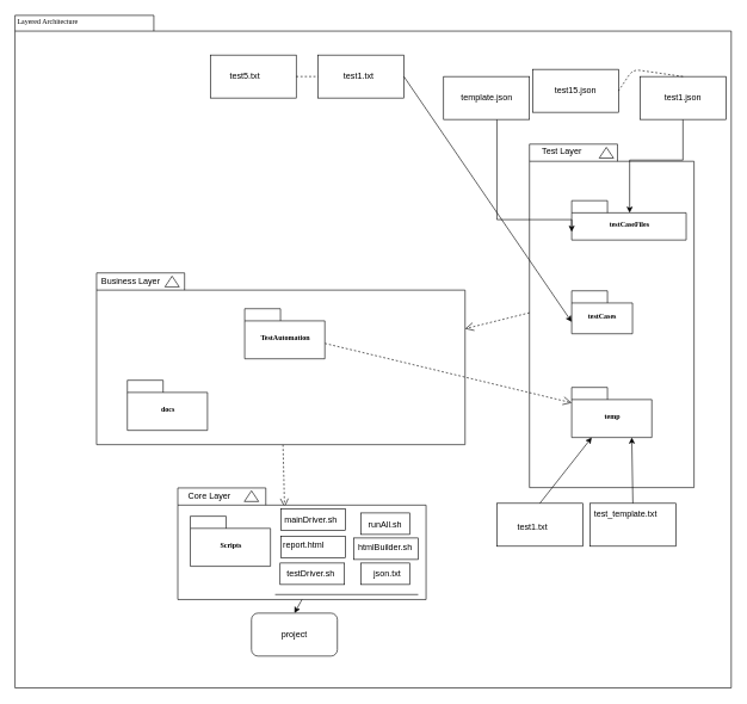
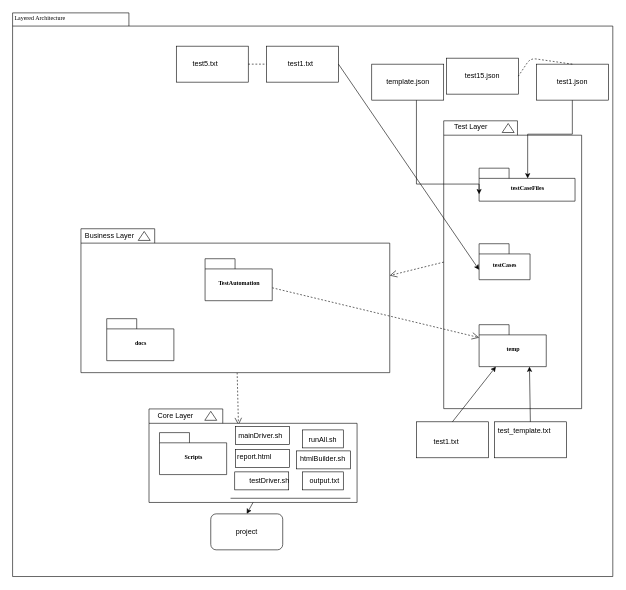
  <mxCell id="0" />
  <mxCell id="1" parent="0" />
  <mxCell id="2" value="" style="shape=folder;fontStyle=1;spacingTop=10;tabWidth=194;tabHeight=22;tabPosition=left;html=1;rounded=0;shadow=0;comic=0;labelBackgroundColor=none;strokeColor=#000000;strokeWidth=1;fillColor=none;fontFamily=Verdana;fontSize=10;fontColor=#000000;align=center;" parent="1" vertex="1"><mxGeometry x="20.5" y="20.5" width="1001" height="940" as="geometry" /></mxCell>
  <mxCell id="3" value="" style="group" parent="1" vertex="1" connectable="0"><mxGeometry x="739.5" y="200.5" width="230" height="480" as="geometry" /></mxCell>
  <mxCell id="4" value="" style="group" parent="3" vertex="1" connectable="0"><mxGeometry width="230" height="480" as="geometry" /></mxCell>
  <mxCell id="5" value="" style="shape=folder;fontStyle=1;spacingTop=10;tabWidth=123;tabHeight=24;tabPosition=left;html=1;rounded=0;shadow=0;comic=0;labelBackgroundColor=none;strokeColor=#000000;strokeWidth=1;fillColor=#ffffff;fontFamily=Verdana;fontSize=10;fontColor=#000000;align=center;" parent="4" vertex="1"><mxGeometry width="230" height="480" as="geometry" /></mxCell>
  <mxCell id="6" value="" style="triangle;whiteSpace=wrap;html=1;rounded=0;shadow=0;comic=0;labelBackgroundColor=none;strokeColor=#000000;strokeWidth=1;fillColor=#ffffff;fontFamily=Verdana;fontSize=10;fontColor=#000000;align=center;rotation=-90;" parent="4" vertex="1"><mxGeometry x="100" y="2" width="15" height="20" as="geometry" /></mxCell>
  <mxCell id="7" value="testCaseFiles" style="shape=folder;fontStyle=1;spacingTop=10;tabWidth=50;tabHeight=17;tabPosition=left;html=1;rounded=0;shadow=0;comic=0;labelBackgroundColor=none;strokeColor=#000000;strokeWidth=1;fillColor=#ffffff;fontFamily=Verdana;fontSize=10;fontColor=#000000;align=center;" parent="4" vertex="1"><mxGeometry x="59" y="79" width="160" height="55" as="geometry" /></mxCell>
  <mxCell id="8" value="testCases" style="shape=folder;fontStyle=1;spacingTop=10;tabWidth=50;tabHeight=17;tabPosition=left;html=1;rounded=0;shadow=0;comic=0;labelBackgroundColor=none;strokeColor=#000000;strokeWidth=1;fillColor=#ffffff;fontFamily=Verdana;fontSize=10;fontColor=#000000;align=center;" parent="4" vertex="1"><mxGeometry x="59" y="205" width="85" height="60" as="geometry" /></mxCell>
  <mxCell id="9" value="temp" style="shape=folder;fontStyle=1;spacingTop=10;tabWidth=50;tabHeight=17;tabPosition=left;html=1;rounded=0;shadow=0;comic=0;labelBackgroundColor=none;strokeColor=#000000;strokeWidth=1;fillColor=#ffffff;fontFamily=Verdana;fontSize=10;fontColor=#000000;align=center;" parent="4" vertex="1"><mxGeometry x="59" y="340" width="112" height="70" as="geometry" /></mxCell>
  <mxCell id="10" value="Test Layer" style="text;html=1;strokeColor=none;fillColor=none;align=center;verticalAlign=middle;whiteSpace=wrap;rounded=0;" vertex="1" parent="4"><mxGeometry width="90" height="20" as="geometry" /></mxCell>
  <mxCell id="11" style="edgeStyle=none;rounded=0;html=1;entryX=0.43;entryY=0.173;entryPerimeter=0;dashed=1;labelBackgroundColor=none;startFill=0;endArrow=open;endFill=0;endSize=10;fontFamily=Verdana;fontSize=10;" parent="1" source="12" target="16" edge="1"><mxGeometry relative="1" as="geometry" /></mxCell>
  <mxCell id="12" value="" style="shape=folder;fontStyle=1;spacingTop=10;tabWidth=123;tabHeight=24;tabPosition=left;html=1;rounded=0;shadow=0;comic=0;labelBackgroundColor=none;strokeColor=#000000;strokeWidth=1;fillColor=#ffffff;fontFamily=Verdana;fontSize=10;fontColor=#000000;align=center;" parent="1" vertex="1"><mxGeometry x="134.5" y="380.5" width="515" height="240" as="geometry" /></mxCell>
  <mxCell id="13" style="edgeStyle=none;rounded=0;html=1;dashed=1;labelBackgroundColor=none;startFill=0;endArrow=open;endFill=0;endSize=10;fontFamily=Verdana;fontSize=10;" parent="1" source="14" target="9" edge="1"><mxGeometry relative="1" as="geometry" /></mxCell>
  <mxCell id="14" value="TestAutomation" style="shape=folder;fontStyle=1;spacingTop=10;tabWidth=50;tabHeight=17;tabPosition=left;html=1;rounded=0;shadow=0;comic=0;labelBackgroundColor=none;strokeColor=#000000;strokeWidth=1;fillColor=#ffffff;fontFamily=Verdana;fontSize=10;fontColor=#000000;align=center;" parent="1" vertex="1"><mxGeometry x="341.5" y="430.5" width="112" height="70" as="geometry" /></mxCell>
  <mxCell id="15" value="docs" style="shape=folder;fontStyle=1;spacingTop=10;tabWidth=50;tabHeight=17;tabPosition=left;html=1;rounded=0;shadow=0;comic=0;labelBackgroundColor=none;strokeColor=#000000;strokeWidth=1;fillColor=#ffffff;fontFamily=Verdana;fontSize=10;fontColor=#000000;align=center;" parent="1" vertex="1"><mxGeometry x="177.5" y="530.5" width="112" height="70" as="geometry" /></mxCell>
  <mxCell id="16" value="" style="shape=folder;fontStyle=1;spacingTop=10;tabWidth=123;tabHeight=24;tabPosition=left;html=1;rounded=0;shadow=0;comic=0;labelBackgroundColor=none;strokeColor=#000000;strokeWidth=1;fillColor=#ffffff;fontFamily=Verdana;fontSize=10;fontColor=#000000;align=center;" parent="1" vertex="1"><mxGeometry x="248" y="681" width="347" height="156" as="geometry" /></mxCell>
  <mxCell id="17" value="" style="triangle;whiteSpace=wrap;html=1;rounded=0;shadow=0;comic=0;labelBackgroundColor=none;strokeColor=#000000;strokeWidth=1;fillColor=#ffffff;fontFamily=Verdana;fontSize=10;fontColor=#000000;align=center;rotation=-90;" parent="1" vertex="1"><mxGeometry x="343.5" y="682.5" width="15" height="20" as="geometry" /></mxCell>
  <mxCell id="18" value="Scripts" style="shape=folder;fontStyle=1;spacingTop=10;tabWidth=50;tabHeight=17;tabPosition=left;html=1;rounded=0;shadow=0;comic=0;labelBackgroundColor=none;strokeColor=#000000;strokeWidth=1;fillColor=#ffffff;fontFamily=Verdana;fontSize=10;fontColor=#000000;align=center;" parent="1" vertex="1"><mxGeometry x="265.5" y="720.5" width="112" height="70" as="geometry" /></mxCell>
  <mxCell id="19" value="" style="triangle;whiteSpace=wrap;html=1;rounded=0;shadow=0;comic=0;labelBackgroundColor=none;strokeColor=#000000;strokeWidth=1;fillColor=#ffffff;fontFamily=Verdana;fontSize=10;fontColor=#000000;align=center;rotation=-90;" parent="1" vertex="1"><mxGeometry x="232.5" y="382.5" width="15" height="20" as="geometry" /></mxCell>
  <mxCell id="20" value="Layered Architecture" style="text;html=1;align=left;verticalAlign=top;spacingTop=-4;fontSize=10;fontFamily=Verdana;fontColor=#000000;" parent="1" vertex="1"><mxGeometry x="21.5" y="20.5" width="130" height="20" as="geometry" /></mxCell>
  <mxCell id="21" value="Business Layer" style="text;html=1;strokeColor=none;fillColor=none;align=center;verticalAlign=middle;whiteSpace=wrap;rounded=0;" vertex="1" parent="1"><mxGeometry x="140" y="383" width="85" height="20" as="geometry" /></mxCell>
  <mxCell id="22" value="Core Layer" style="text;html=1;strokeColor=none;fillColor=none;align=center;verticalAlign=middle;whiteSpace=wrap;rounded=0;" vertex="1" parent="1"><mxGeometry x="250" y="683" width="85" height="20" as="geometry" /></mxCell>
  <mxCell id="23" value="" style="endArrow=classic;html=1;exitX=0.5;exitY=1;exitDx=0;exitDy=0;exitPerimeter=0;entryX=0.5;entryY=0;entryDx=0;entryDy=0;" edge="1" parent="1" source="16" target="24"><mxGeometry width="50" height="50" relative="1" as="geometry"><mxPoint x="24" y="1036" as="sourcePoint" /><mxPoint x="74" y="986" as="targetPoint" /></mxGeometry></mxCell>
  <mxCell id="24" value="" style="rounded=1;whiteSpace=wrap;html=1;" vertex="1" parent="1"><mxGeometry x="351" y="856" width="120" height="60" as="geometry" /></mxCell>
  <mxCell id="25" value="project" style="text;html=1;strokeColor=none;fillColor=none;align=center;verticalAlign=middle;whiteSpace=wrap;rounded=0;" vertex="1" parent="1"><mxGeometry x="391" y="876" width="40" height="20" as="geometry" /></mxCell>
  <mxCell id="26" style="edgeStyle=none;rounded=0;html=1;dashed=1;labelBackgroundColor=none;startFill=0;endArrow=open;endFill=0;endSize=10;fontFamily=Verdana;fontSize=10;exitX=0;exitY=0.491;exitPerimeter=0;entryX=0;entryY=0;entryDx=515;entryDy=78;entryPerimeter=0;exitDx=0;exitDy=0;" edge="1" parent="1" source="5" target="12"><mxGeometry relative="1" as="geometry"><mxPoint x="659.56" y="379.34" as="sourcePoint" /><mxPoint x="739" y="440.28" as="targetPoint" /></mxGeometry></mxCell>
  <mxCell id="27" value="" style="edgeStyle=orthogonalEdgeStyle;rounded=0;orthogonalLoop=1;jettySize=auto;html=1;entryX=0;entryY=0;entryDx=0;entryDy=43.5;entryPerimeter=0;" edge="1" parent="1" source="29" target="7"><mxGeometry relative="1" as="geometry"><mxPoint x="679.5" y="246" as="targetPoint" /><Array as="points"><mxPoint x="694" y="306" /><mxPoint x="799" y="306" /></Array></mxGeometry></mxCell>
  <mxCell id="28" value="" style="edgeStyle=orthogonalEdgeStyle;rounded=0;orthogonalLoop=1;jettySize=auto;html=1;entryX=0;entryY=0;entryDx=81;entryDy=17;entryPerimeter=0;exitX=0.5;exitY=1;exitDx=0;exitDy=0;" edge="1" parent="1" source="30" target="7"><mxGeometry relative="1" as="geometry" /></mxCell>
  <mxCell id="29" value="" style="rounded=0;whiteSpace=wrap;html=1;" vertex="1" parent="1"><mxGeometry x="619.5" y="106" width="120" height="60" as="geometry" /></mxCell>
  <mxCell id="30" value="" style="rounded=0;whiteSpace=wrap;html=1;" vertex="1" parent="1"><mxGeometry x="894" y="106" width="120" height="60" as="geometry" /></mxCell>
  <mxCell id="31" value="" style="rounded=0;whiteSpace=wrap;html=1;" vertex="1" parent="1"><mxGeometry x="744" y="96" width="120" height="60" as="geometry" /></mxCell>
  <mxCell id="32" value="template.json" style="text;html=1;strokeColor=none;fillColor=none;align=center;verticalAlign=middle;whiteSpace=wrap;rounded=0;" vertex="1" parent="1"><mxGeometry x="659.5" y="126" width="40" height="20" as="geometry" /></mxCell>
  <mxCell id="33" value="test1.json" style="text;html=1;strokeColor=none;fillColor=none;align=center;verticalAlign=middle;whiteSpace=wrap;rounded=0;" vertex="1" parent="1"><mxGeometry x="934" y="126" width="40" height="20" as="geometry" /></mxCell>
  <mxCell id="34" value="test15.json" style="text;html=1;strokeColor=none;fillColor=none;align=center;verticalAlign=middle;whiteSpace=wrap;rounded=0;" vertex="1" parent="1"><mxGeometry x="784" y="116" width="40" height="20" as="geometry" /></mxCell>
  <mxCell id="35" value="" style="endArrow=none;dashed=1;html=1;entryX=1;entryY=0.5;entryDx=0;entryDy=0;exitX=0.5;exitY=0;exitDx=0;exitDy=0;" edge="1" parent="1" source="30" target="31"><mxGeometry width="50" height="50" relative="1" as="geometry"><mxPoint x="739.5" y="86" as="sourcePoint" /><mxPoint x="939.5" y="56" as="targetPoint" /><Array as="points"><mxPoint x="884" y="96" /></Array></mxGeometry></mxCell>
  <mxCell id="36" value="" style="rounded=0;whiteSpace=wrap;html=1;" vertex="1" parent="1"><mxGeometry x="444" y="76" width="120" height="60" as="geometry" /></mxCell>
  <mxCell id="37" value="test1.txt" style="text;html=1;strokeColor=none;fillColor=none;align=center;verticalAlign=middle;whiteSpace=wrap;rounded=0;" vertex="1" parent="1"><mxGeometry x="481" y="96" width="40" height="20" as="geometry" /></mxCell>
  <mxCell id="38" value="" style="rounded=0;whiteSpace=wrap;html=1;" vertex="1" parent="1"><mxGeometry x="293.5" y="76" width="120" height="60" as="geometry" /></mxCell>
  <mxCell id="39" value="test5.txt" style="text;html=1;strokeColor=none;fillColor=none;align=center;verticalAlign=middle;whiteSpace=wrap;rounded=0;" vertex="1" parent="1"><mxGeometry x="321.5" y="96" width="40" height="20" as="geometry" /></mxCell>
  <mxCell id="40" value="" style="endArrow=none;dashed=1;html=1;entryX=0;entryY=0.5;entryDx=0;entryDy=0;exitX=1;exitY=0.5;exitDx=0;exitDy=0;" edge="1" parent="1" source="38" target="36"><mxGeometry width="50" height="50" relative="1" as="geometry"><mxPoint x="392" y="195.5" as="sourcePoint" /><mxPoint x="442" y="145.5" as="targetPoint" /></mxGeometry></mxCell>
  <mxCell id="41" value="" style="endArrow=classic;html=1;entryX=0;entryY=0;entryDx=0;entryDy=43.5;entryPerimeter=0;exitX=1;exitY=0.5;exitDx=0;exitDy=0;" edge="1" parent="1" source="36" target="8"><mxGeometry width="50" height="50" relative="1" as="geometry"><mxPoint x="154" y="1036" as="sourcePoint" /><mxPoint x="204" y="986" as="targetPoint" /></mxGeometry></mxCell>
  <mxCell id="42" value="" style="rounded=0;whiteSpace=wrap;html=1;" vertex="1" parent="1"><mxGeometry x="824" y="702.5" width="120" height="60" as="geometry" /></mxCell>
  <mxCell id="43" value="test_template.txt" style="text;html=1;strokeColor=none;fillColor=none;align=center;verticalAlign=middle;whiteSpace=wrap;rounded=0;" vertex="1" parent="1"><mxGeometry x="844" y="708" width="60" height="20" as="geometry" /></mxCell>
  <mxCell id="44" value="" style="rounded=0;whiteSpace=wrap;html=1;" vertex="1" parent="1"><mxGeometry x="694" y="702.5" width="120" height="60" as="geometry" /></mxCell>
  <mxCell id="45" value="test1.txt" style="text;html=1;strokeColor=none;fillColor=none;align=center;verticalAlign=middle;whiteSpace=wrap;rounded=0;" vertex="1" parent="1"><mxGeometry x="724" y="725.5" width="40" height="20" as="geometry" /></mxCell>
  <mxCell id="46" value="" style="endArrow=classic;html=1;entryX=0.25;entryY=1;entryDx=0;entryDy=0;entryPerimeter=0;exitX=0.5;exitY=0;exitDx=0;exitDy=0;" edge="1" parent="1" source="44" target="9"><mxGeometry width="50" height="50" relative="1" as="geometry"><mxPoint x="154" y="1036" as="sourcePoint" /><mxPoint x="204" y="986" as="targetPoint" /></mxGeometry></mxCell>
  <mxCell id="47" value="" style="endArrow=classic;html=1;entryX=0.75;entryY=1;entryDx=0;entryDy=0;entryPerimeter=0;exitX=0.5;exitY=0;exitDx=0;exitDy=0;" edge="1" parent="1" source="42" target="9"><mxGeometry width="50" height="50" relative="1" as="geometry"><mxPoint x="154" y="1036" as="sourcePoint" /><mxPoint x="204" y="986" as="targetPoint" /></mxGeometry></mxCell>
  <mxCell id="48" value="" style="rounded=0;whiteSpace=wrap;html=1;" vertex="1" parent="1"><mxGeometry x="392" y="710.5" width="90" height="30" as="geometry" /></mxCell>
  <mxCell id="49" value="" style="rounded=0;whiteSpace=wrap;html=1;" vertex="1" parent="1"><mxGeometry x="392" y="748.5" width="90" height="30" as="geometry" /></mxCell>
  <mxCell id="50" value="" style="rounded=0;whiteSpace=wrap;html=1;" vertex="1" parent="1"><mxGeometry x="391" y="786" width="90" height="30" as="geometry" /></mxCell>
  <mxCell id="51" value="" style="rounded=0;whiteSpace=wrap;html=1;" vertex="1" parent="1"><mxGeometry x="504" y="786" width="68" height="30" as="geometry" /></mxCell>
  <mxCell id="52" value="" style="rounded=0;whiteSpace=wrap;html=1;" vertex="1" parent="1"><mxGeometry x="494" y="751" width="90" height="30" as="geometry" /></mxCell>
  <mxCell id="53" value="" style="rounded=0;whiteSpace=wrap;html=1;" vertex="1" parent="1"><mxGeometry x="504" y="716" width="68" height="30" as="geometry" /></mxCell>
  <mxCell id="54" value="mainDriver.sh" style="text;html=1;strokeColor=none;fillColor=none;align=center;verticalAlign=middle;whiteSpace=wrap;rounded=0;" vertex="1" parent="1"><mxGeometry x="413.5" y="716" width="40" height="20" as="geometry" /></mxCell>
  <mxCell id="55" value="report.html" style="text;html=1;strokeColor=none;fillColor=none;align=center;verticalAlign=middle;whiteSpace=wrap;rounded=0;" vertex="1" parent="1"><mxGeometry x="404" y="751" width="40" height="20" as="geometry" /></mxCell>
- <mxCell id="56" value="testDriver.sh" style="text;html=1;strokeColor=none;fillColor=none;align=center;verticalAlign=middle;whiteSpace=wrap;rounded=0;" vertex="1" parent="1"><mxGeometry x="413.5" y="790.5" width="40" height="20" as="geometry" /></mxCell>
+ <mxCell id="56" value="testDriver.sh" style="text;html=1;strokeColor=none;fillColor=none;align=center;verticalAlign=middle;whiteSpace=wrap;rounded=0;" vertex="1" parent="1"><mxGeometry x="428.5" y="790.5" width="40" height="20" as="geometry" /></mxCell>
  <mxCell id="57" value="runAll.sh" style="text;html=1;strokeColor=none;fillColor=none;align=center;verticalAlign=middle;whiteSpace=wrap;rounded=0;" vertex="1" parent="1"><mxGeometry x="518" y="722.5" width="40" height="20" as="geometry" /></mxCell>
  <mxCell id="58" value="htmlBuilder.sh" style="text;html=1;strokeColor=none;fillColor=none;align=center;verticalAlign=middle;whiteSpace=wrap;rounded=0;" vertex="1" parent="1"><mxGeometry x="518" y="754.5" width="40" height="20" as="geometry" /></mxCell>
- <mxCell id="59" value="json.txt" style="text;html=1;strokeColor=none;fillColor=none;align=center;verticalAlign=middle;whiteSpace=wrap;rounded=0;" vertex="1" parent="1"><mxGeometry x="521" y="791" width="40" height="20" as="geometry" /></mxCell>
+ <mxCell id="59" value="output.txt" style="text;html=1;strokeColor=none;fillColor=none;align=center;verticalAlign=middle;whiteSpace=wrap;rounded=0;" vertex="1" parent="1"><mxGeometry x="521" y="791" width="40" height="20" as="geometry" /></mxCell>
  <mxCell id="60" value="" style="line;strokeWidth=1;fillColor=none;align=left;verticalAlign=middle;spacingTop=-1;spacingLeft=3;spacingRight=3;rotatable=0;labelPosition=right;points=[];portConstraint=eastwest;" vertex="1" parent="1"><mxGeometry x="384" y="826" width="200" height="8" as="geometry" /></mxCell>
